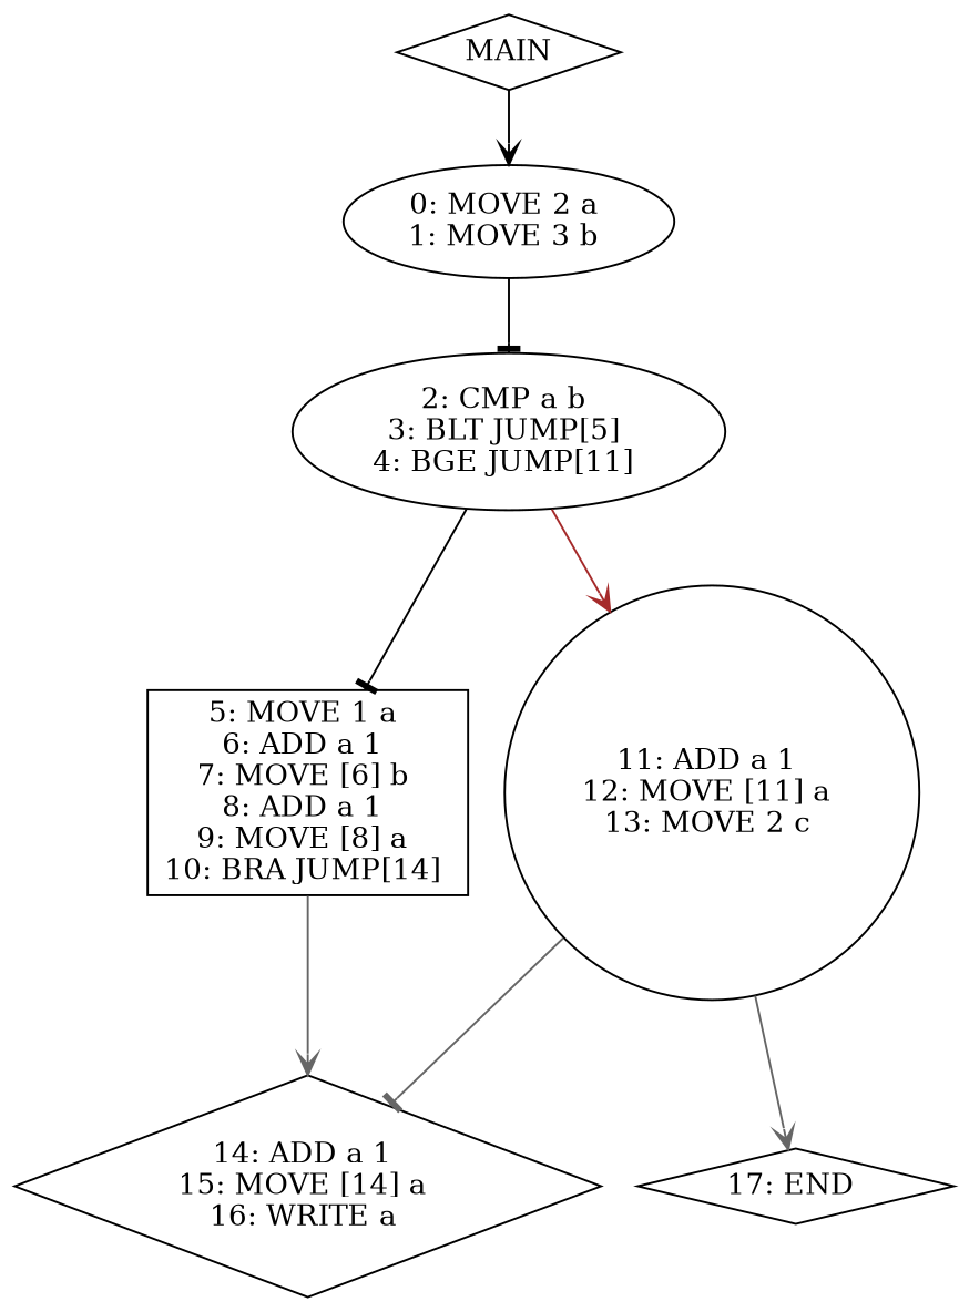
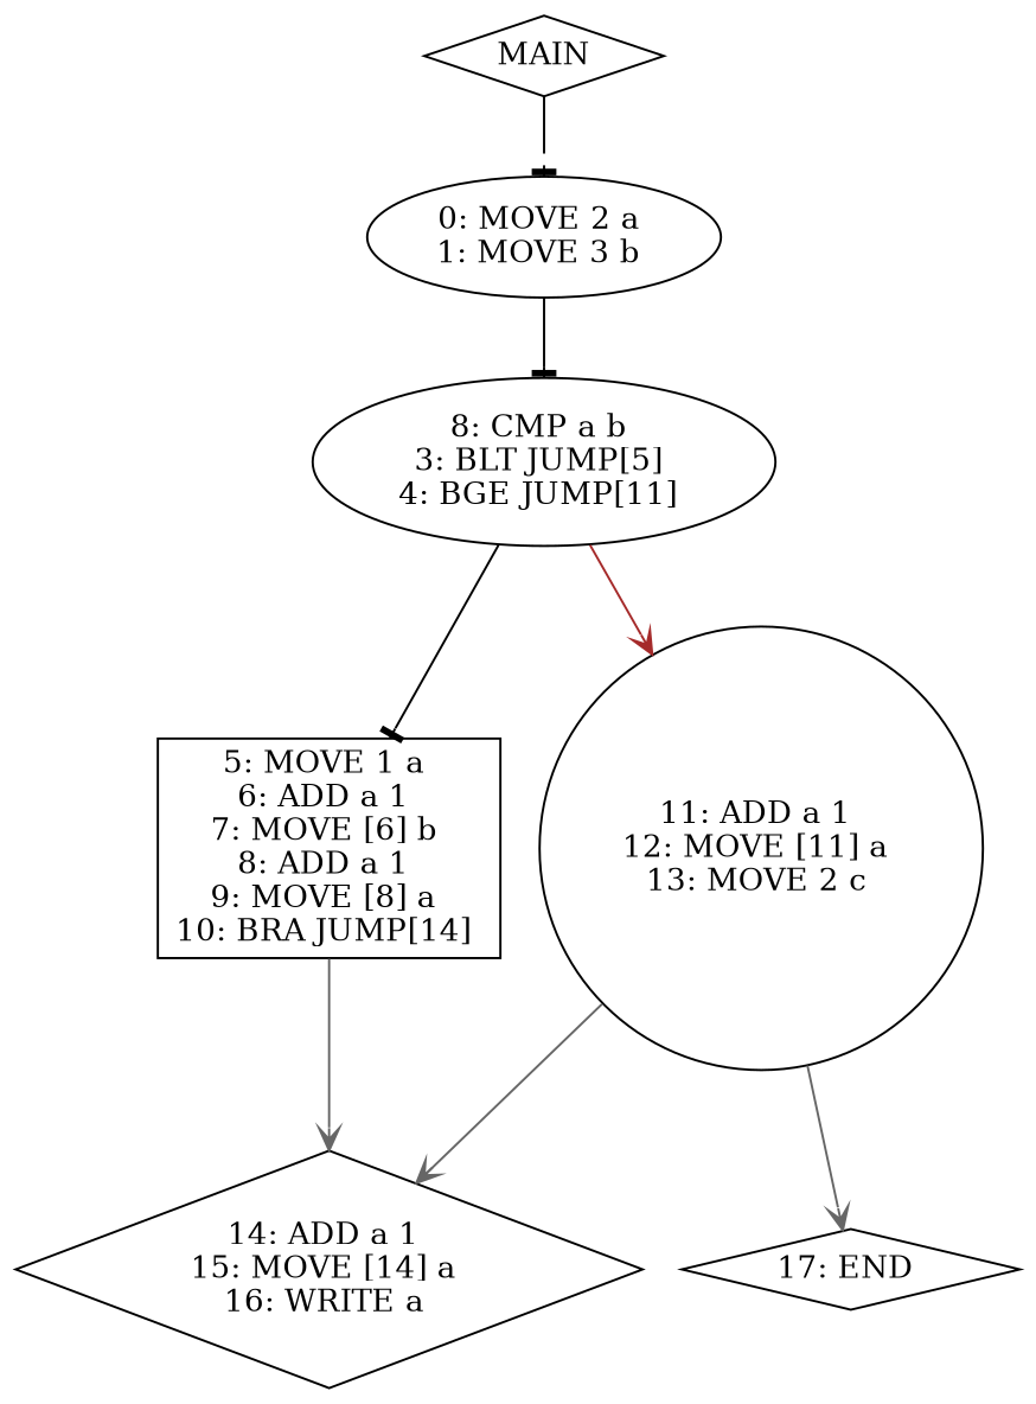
  digraph {
    node [shape=diamond]
    edge [arrowhead=vee color=black]
    n1 [label=MAIN]
    n2 [label="0: MOVE 2 a \n1: MOVE 3 b \n" shape=ellipse]
-   n3 [label="2: CMP a b \n3: BLT JUMP[5] \n4: BGE JUMP[11] \n" shape=ellipse]
+   n3 [label="8: CMP a b \n3: BLT JUMP[5] \n4: BGE JUMP[11] \n" shape=ellipse]
    n4 [label="5: MOVE 1 a \n6: ADD a 1 \n7: MOVE [6] b \n8: ADD a 1 \n9: MOVE [8] a \n10: BRA JUMP[14] \n" shape=box]
    n5 [label="11: ADD a 1 \n12: MOVE [11] a \n13: MOVE 2 c \n" shape=circle]
    n6 [label="14: ADD a 1 \n15: MOVE [14] a \n16: WRITE a \n"]
    n7 [label="17: END \n"]
-   n1 -> n2
+   n1 -> n2 [arrowhead=tee]
    n2 -> n3 [arrowhead=tee]
    n3 -> n4 [arrowhead=tee]
    n3 -> n5 [color=brown]
    n4 -> n6 [color=gray40]
-   n5 -> n6 [arrowhead=tee color=gray40]
+   n5 -> n6 [color=gray40]
    n5 -> n7 [color=gray40]
  }
